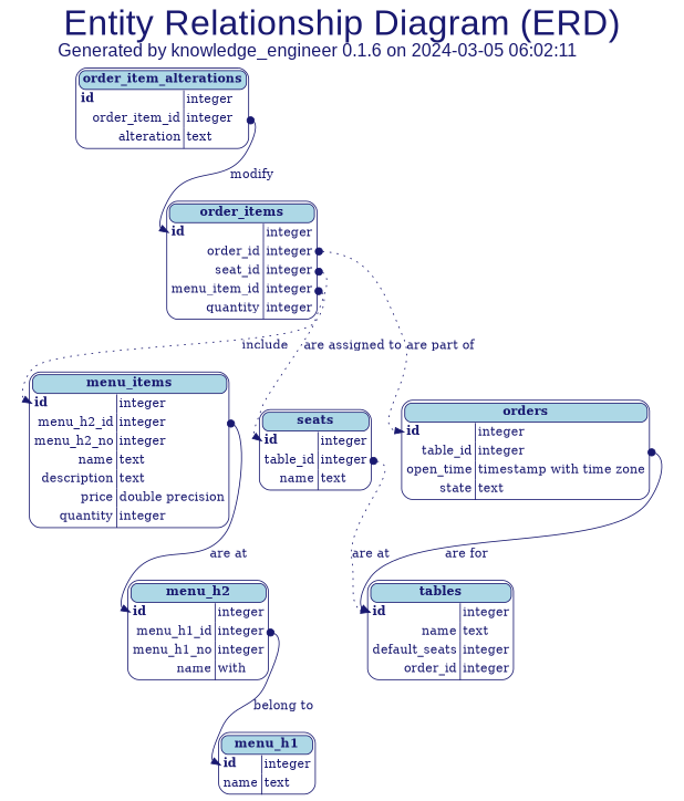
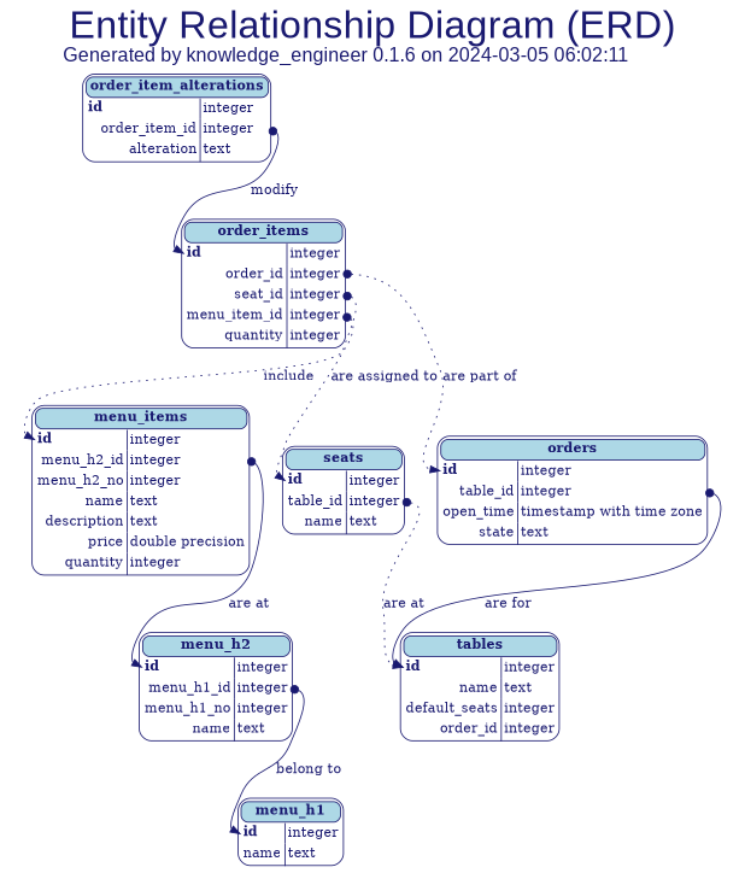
  digraph {
    label=<             <font color="midnightblue" FACE="arial" point-size="40" >Entity Relationship Diagram (ERD)</font>             <br/><font color="midnightblue" FACE="arial" point-size="20" >Generated by knowledge_engineer 0.1.6 on 2024-03-05 06:02:11 </font>           >
    labelloc=t
    rankdir=TB
    node [color=midnightblue fontcolor=midnightblue labeljust=l shape=none]
    edge [arrowhead=normal arrowsize=1 arrowtail=dot color=midnightblue dir=both fontcolor=midnightblue headport=id style=solid tailport=table_id]
    n1 [label=<             <table border="1" style="ROUNDED" columns="*">                 <tr>                     <td border="1" colspan="2" bgcolor="lightblue" style="ROUNDED"><b>menu_h1</b></td>                 </tr>                 <tr>                     <td border="0" align="left" port="id"><b>id</b></td>                     <td border="0" align="left">integer</td>                 </tr>                 <tr>                     <td border="0" align="right">name</td>                     <td border="0" align="left">text</td>                 </tr>             </table>     >]
-   n2 [label=<             <table border="1" style="ROUNDED" columns="*">                 <tr>                     <td border="1" colspan="2" bgcolor="lightblue" style="ROUNDED"><b>menu_h2</b></td>                 </tr>                 <tr>                     <td border="0" align="left" port="id"><b>id</b></td>                     <td border="0" align="left">integer</td>                 </tr>                 <tr>                     <td border="0" align="right">menu_h1_id</td>                     <td border="0" align="left" port="menu_h1_id">integer</td>                 </tr>                 <tr>                     <td border="0" align="right">menu_h1_no</td>                     <td border="0" align="left">integer</td>                 </tr>                 <tr>                     <td border="0" align="right">name</td>                     <td border="0" align="left">with</td>                 </tr>             </table>     >]
+   n2 [label=<             <table border="1" style="ROUNDED" columns="*">                 <tr>                     <td border="1" colspan="2" bgcolor="lightblue" style="ROUNDED"><b>menu_h2</b></td>                 </tr>                 <tr>                     <td border="0" align="left" port="id"><b>id</b></td>                     <td border="0" align="left">integer</td>                 </tr>                 <tr>                     <td border="0" align="right">menu_h1_id</td>                     <td border="0" align="left" port="menu_h1_id">integer</td>                 </tr>                 <tr>                     <td border="0" align="right">menu_h1_no</td>                     <td border="0" align="left">integer</td>                 </tr>                 <tr>                     <td border="0" align="right">name</td>                     <td border="0" align="left">text</td>                 </tr>             </table>     >]
    n3 [label=<             <table border="1" style="ROUNDED" columns="*">                 <tr>                     <td border="1" colspan="2" bgcolor="lightblue" style="ROUNDED"><b>menu_items</b></td>                 </tr>                 <tr>                     <td border="0" align="left" port="id"><b>id</b></td>                     <td border="0" align="left">integer</td>                 </tr>                 <tr>                     <td border="0" align="right">menu_h2_id</td>                     <td border="0" align="left" port="menu_h2_id">integer</td>                 </tr>                 <tr>                     <td border="0" align="right">menu_h2_no</td>                     <td border="0" align="left">integer</td>                 </tr>                 <tr>                     <td border="0" align="right">name</td>                     <td border="0" align="left">text</td>                 </tr>                 <tr>                     <td border="0" align="right">description</td>                     <td border="0" align="left">text</td>                 </tr>                 <tr>                     <td border="0" align="right">price</td>                     <td border="0" align="left">double precision</td>                 </tr>                 <tr>                     <td border="0" align="right">quantity</td>                     <td border="0" align="left">integer</td>                 </tr>             </table>     >]
    n4 [label=<             <table border="1" style="ROUNDED" columns="*">                 <tr>                     <td border="1" colspan="2" bgcolor="lightblue" style="ROUNDED"><b>tables</b></td>                 </tr>                 <tr>                     <td border="0" align="left" port="id"><b>id</b></td>                     <td border="0" align="left">integer</td>                 </tr>                 <tr>                     <td border="0" align="right">name</td>                     <td border="0" align="left">text</td>                 </tr>                 <tr>                     <td border="0" align="right">default_seats</td>                     <td border="0" align="left">integer</td>                 </tr>                 <tr>                     <td border="0" align="right">order_id</td>                     <td border="0" align="left" port="order_id">integer</td>                 </tr>             </table>     >]
    n5 [label=<             <table border="1" style="ROUNDED" columns="*">                 <tr>                     <td border="1" colspan="2" bgcolor="lightblue" style="ROUNDED"><b>seats</b></td>                 </tr>                 <tr>                     <td border="0" align="left" port="id"><b>id</b></td>                     <td border="0" align="left">integer</td>                 </tr>                 <tr>                     <td border="0" align="right">table_id</td>                     <td border="0" align="left" port="table_id">integer</td>                 </tr>                 <tr>                     <td border="0" align="right">name</td>                     <td border="0" align="left">text</td>                 </tr>             </table>     >]
    n6 [label=<             <table border="1" style="ROUNDED" columns="*">                 <tr>                     <td border="1" colspan="2" bgcolor="lightblue" style="ROUNDED"><b>orders</b></td>                 </tr>                 <tr>                     <td border="0" align="left" port="id"><b>id</b></td>                     <td border="0" align="left">integer</td>                 </tr>                 <tr>                     <td border="0" align="right">table_id</td>                     <td border="0" align="left" port="table_id">integer</td>                 </tr>                 <tr>                     <td border="0" align="right">open_time</td>                     <td border="0" align="left">timestamp with time zone</td>                 </tr>                 <tr>                     <td border="0" align="right">state</td>                     <td border="0" align="left">text</td>                 </tr>             </table>     >]
    n7 [label=<             <table border="1" style="ROUNDED" columns="*">                 <tr>                     <td border="1" colspan="2" bgcolor="lightblue" style="ROUNDED"><b>order_items</b></td>                 </tr>                 <tr>                     <td border="0" align="left" port="id"><b>id</b></td>                     <td border="0" align="left">integer</td>                 </tr>                 <tr>                     <td border="0" align="right">order_id</td>                     <td border="0" align="left" port="order_id">integer</td>                 </tr>                 <tr>                     <td border="0" align="right">seat_id</td>                     <td border="0" align="left" port="seat_id">integer</td>                 </tr>                 <tr>                     <td border="0" align="right">menu_item_id</td>                     <td border="0" align="left" port="menu_item_id">integer</td>                 </tr>                 <tr>                     <td border="0" align="right">quantity</td>                     <td border="0" align="left">integer</td>                 </tr>             </table>     >]
    n8 [label=<             <table border="1" style="ROUNDED" columns="*">                 <tr>                     <td border="1" colspan="2" bgcolor="lightblue" style="ROUNDED"><b>order_item_alterations</b></td>                 </tr>                 <tr>                     <td border="0" align="left" port="id"><b>id</b></td>                     <td border="0" align="left">integer</td>                 </tr>                 <tr>                     <td border="0" align="right">order_item_id</td>                     <td border="0" align="left" port="order_item_id">integer</td>                 </tr>                 <tr>                     <td border="0" align="right">alteration</td>                     <td border="0" align="left">text</td>                 </tr>             </table>     >]
    n2 -> n1 [label="belong to" tailport=menu_h1_id]
    n3 -> n2 [label="are at" tailport=menu_h2_id]
    n5 -> n4 [label="are at" style=dotted]
    n6 -> n4 [label="are for"]
    n7 -> n3 [label=include style=dotted tailport=menu_item_id]
    n7 -> n5 [label="are assigned to" style=dotted tailport=seat_id]
    n7 -> n6 [label="are part of" style=dotted tailport=order_id]
    n8 -> n7 [label=modify tailport=order_item_id]
  }
